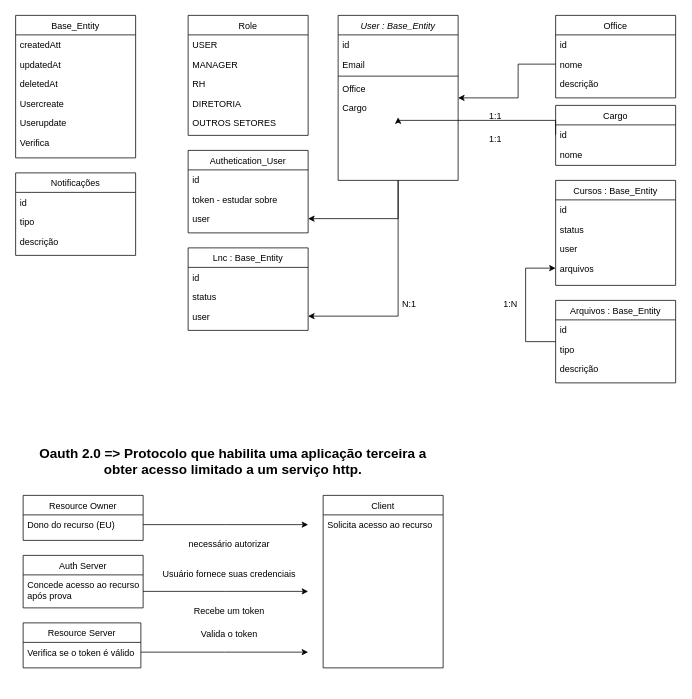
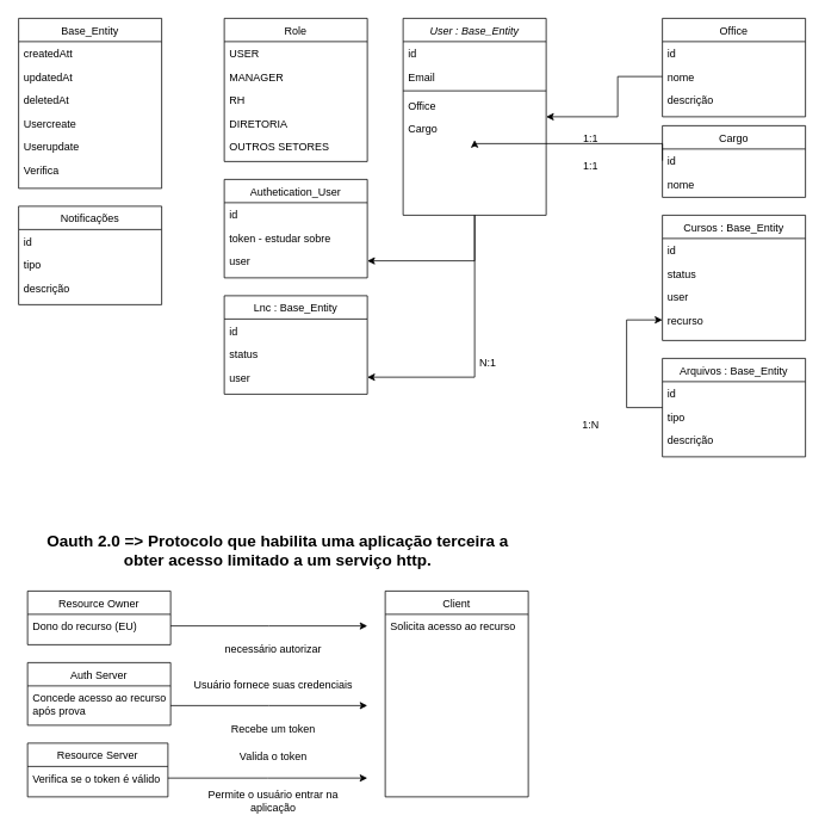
  <mxCell id="0" />
  <mxCell id="1" parent="0" />
  <mxCell id="2" style="edgeStyle=orthogonalEdgeStyle;rounded=0;orthogonalLoop=1;jettySize=auto;html=1;exitX=0.5;exitY=1;exitDx=0;exitDy=0;" parent="1" source="4" target="35" edge="1"><mxGeometry relative="1" as="geometry" /></mxCell>
  <mxCell id="3" style="edgeStyle=orthogonalEdgeStyle;rounded=0;orthogonalLoop=1;jettySize=auto;html=1;" parent="1" source="4" target="39" edge="1"><mxGeometry relative="1" as="geometry" /></mxCell>
  <mxCell id="4" value="User : Base_Entity" style="swimlane;fontStyle=2;align=center;verticalAlign=top;childLayout=stackLayout;horizontal=1;startSize=26;horizontalStack=0;resizeParent=1;resizeLast=0;collapsible=1;marginBottom=0;rounded=0;shadow=0;strokeWidth=1;" parent="1" vertex="1"><mxGeometry x="450" y="20" width="160" height="220" as="geometry"><mxRectangle x="230" y="140" width="160" height="26" as="alternateBounds" /></mxGeometry></mxCell>
  <mxCell id="5" value="id" style="text;align=left;verticalAlign=top;spacingLeft=4;spacingRight=4;overflow=hidden;rotatable=0;points=[[0,0.5],[1,0.5]];portConstraint=eastwest;" parent="4" vertex="1"><mxGeometry y="26" width="160" height="26" as="geometry" /></mxCell>
  <mxCell id="6" value="Email" style="text;align=left;verticalAlign=top;spacingLeft=4;spacingRight=4;overflow=hidden;rotatable=0;points=[[0,0.5],[1,0.5]];portConstraint=eastwest;rounded=0;shadow=0;html=0;" parent="4" vertex="1"><mxGeometry y="52" width="160" height="26" as="geometry" /></mxCell>
  <mxCell id="7" value="" style="line;html=1;strokeWidth=1;align=left;verticalAlign=middle;spacingTop=-1;spacingLeft=3;spacingRight=3;rotatable=0;labelPosition=right;points=[];portConstraint=eastwest;" parent="4" vertex="1"><mxGeometry y="78" width="160" height="6" as="geometry" /></mxCell>
  <mxCell id="8" value="Office" style="text;align=left;verticalAlign=top;spacingLeft=4;spacingRight=4;overflow=hidden;rotatable=0;points=[[0,0.5],[1,0.5]];portConstraint=eastwest;" parent="4" vertex="1"><mxGeometry y="84" width="160" height="26" as="geometry" /></mxCell>
  <mxCell id="9" value="Cargo" style="text;align=left;verticalAlign=top;spacingLeft=4;spacingRight=4;overflow=hidden;rotatable=0;points=[[0,0.5],[1,0.5]];portConstraint=eastwest;" parent="4" vertex="1"><mxGeometry y="110" width="160" height="26" as="geometry" /></mxCell>
  <mxCell id="10" value="Role" style="swimlane;fontStyle=0;align=center;verticalAlign=top;childLayout=stackLayout;horizontal=1;startSize=26;horizontalStack=0;resizeParent=1;resizeLast=0;collapsible=1;marginBottom=0;rounded=0;shadow=0;strokeWidth=1;" parent="1" vertex="1"><mxGeometry x="250" y="20" width="160" height="160" as="geometry"><mxRectangle x="130" y="380" width="160" height="26" as="alternateBounds" /></mxGeometry></mxCell>
  <mxCell id="11" value="USER" style="text;align=left;verticalAlign=top;spacingLeft=4;spacingRight=4;overflow=hidden;rotatable=0;points=[[0,0.5],[1,0.5]];portConstraint=eastwest;" parent="10" vertex="1"><mxGeometry y="26" width="160" height="26" as="geometry" /></mxCell>
  <mxCell id="12" value="MANAGER" style="text;align=left;verticalAlign=top;spacingLeft=4;spacingRight=4;overflow=hidden;rotatable=0;points=[[0,0.5],[1,0.5]];portConstraint=eastwest;rounded=0;shadow=0;html=0;" parent="10" vertex="1"><mxGeometry y="52" width="160" height="26" as="geometry" /></mxCell>
  <mxCell id="13" value="RH" style="text;align=left;verticalAlign=top;spacingLeft=4;spacingRight=4;overflow=hidden;rotatable=0;points=[[0,0.5],[1,0.5]];portConstraint=eastwest;rounded=0;shadow=0;html=0;" parent="10" vertex="1"><mxGeometry y="78" width="160" height="26" as="geometry" /></mxCell>
  <mxCell id="14" value="DIRETORIA" style="text;align=left;verticalAlign=top;spacingLeft=4;spacingRight=4;overflow=hidden;rotatable=0;points=[[0,0.5],[1,0.5]];portConstraint=eastwest;rounded=0;shadow=0;html=0;" parent="10" vertex="1"><mxGeometry y="104" width="160" height="26" as="geometry" /></mxCell>
  <mxCell id="15" value="OUTROS SETORES" style="text;align=left;verticalAlign=top;spacingLeft=4;spacingRight=4;overflow=hidden;rotatable=0;points=[[0,0.5],[1,0.5]];portConstraint=eastwest;rounded=0;shadow=0;html=0;" parent="10" vertex="1"><mxGeometry y="130" width="160" height="26" as="geometry" /></mxCell>
  <mxCell id="16" value="Office" style="swimlane;fontStyle=0;align=center;verticalAlign=top;childLayout=stackLayout;horizontal=1;startSize=26;horizontalStack=0;resizeParent=1;resizeLast=0;collapsible=1;marginBottom=0;rounded=0;shadow=0;strokeWidth=1;" parent="1" vertex="1"><mxGeometry x="740" y="20" width="160" height="110" as="geometry"><mxRectangle x="340" y="380" width="170" height="26" as="alternateBounds" /></mxGeometry></mxCell>
  <mxCell id="17" value="id" style="text;align=left;verticalAlign=top;spacingLeft=4;spacingRight=4;overflow=hidden;rotatable=0;points=[[0,0.5],[1,0.5]];portConstraint=eastwest;" parent="16" vertex="1"><mxGeometry y="26" width="160" height="26" as="geometry" /></mxCell>
  <mxCell id="18" value="nome" style="text;align=left;verticalAlign=top;spacingLeft=4;spacingRight=4;overflow=hidden;rotatable=0;points=[[0,0.5],[1,0.5]];portConstraint=eastwest;" parent="16" vertex="1"><mxGeometry y="52" width="160" height="26" as="geometry" /></mxCell>
  <mxCell id="19" value="descrição" style="text;align=left;verticalAlign=top;spacingLeft=4;spacingRight=4;overflow=hidden;rotatable=0;points=[[0,0.5],[1,0.5]];portConstraint=eastwest;" parent="16" vertex="1"><mxGeometry y="78" width="160" height="26" as="geometry" /></mxCell>
  <mxCell id="20" value="Base_Entity" style="swimlane;fontStyle=0;align=center;verticalAlign=top;childLayout=stackLayout;horizontal=1;startSize=26;horizontalStack=0;resizeParent=1;resizeLast=0;collapsible=1;marginBottom=0;rounded=0;shadow=0;strokeWidth=1;" parent="1" vertex="1"><mxGeometry x="20" y="20" width="160" height="190" as="geometry"><mxRectangle x="550" y="140" width="160" height="26" as="alternateBounds" /></mxGeometry></mxCell>
  <mxCell id="21" value="createdAtt" style="text;align=left;verticalAlign=top;spacingLeft=4;spacingRight=4;overflow=hidden;rotatable=0;points=[[0,0.5],[1,0.5]];portConstraint=eastwest;" parent="20" vertex="1"><mxGeometry y="26" width="160" height="26" as="geometry" /></mxCell>
  <mxCell id="22" value="updatedAt" style="text;align=left;verticalAlign=top;spacingLeft=4;spacingRight=4;overflow=hidden;rotatable=0;points=[[0,0.5],[1,0.5]];portConstraint=eastwest;rounded=0;shadow=0;html=0;" parent="20" vertex="1"><mxGeometry y="52" width="160" height="26" as="geometry" /></mxCell>
  <mxCell id="23" value="deletedAt" style="text;align=left;verticalAlign=top;spacingLeft=4;spacingRight=4;overflow=hidden;rotatable=0;points=[[0,0.5],[1,0.5]];portConstraint=eastwest;rounded=0;shadow=0;html=0;" parent="20" vertex="1"><mxGeometry y="78" width="160" height="26" as="geometry" /></mxCell>
  <mxCell id="24" value="Usercreate" style="text;align=left;verticalAlign=top;spacingLeft=4;spacingRight=4;overflow=hidden;rotatable=0;points=[[0,0.5],[1,0.5]];portConstraint=eastwest;rounded=0;shadow=0;html=0;" parent="20" vertex="1"><mxGeometry y="104" width="160" height="26" as="geometry" /></mxCell>
  <mxCell id="25" value="Userupdate" style="text;align=left;verticalAlign=top;spacingLeft=4;spacingRight=4;overflow=hidden;rotatable=0;points=[[0,0.5],[1,0.5]];portConstraint=eastwest;rounded=0;shadow=0;html=0;" parent="20" vertex="1"><mxGeometry y="130" width="160" height="26" as="geometry" /></mxCell>
  <mxCell id="26" value="Verifica" style="text;align=left;verticalAlign=top;spacingLeft=4;spacingRight=4;overflow=hidden;rotatable=0;points=[[0,0.5],[1,0.5]];portConstraint=eastwest;" parent="20" vertex="1"><mxGeometry y="156" width="160" height="26" as="geometry" /></mxCell>
  <mxCell id="27" value="Cargo" style="swimlane;fontStyle=0;align=center;verticalAlign=top;childLayout=stackLayout;horizontal=1;startSize=26;horizontalStack=0;resizeParent=1;resizeLast=0;collapsible=1;marginBottom=0;rounded=0;shadow=0;strokeWidth=1;" parent="1" vertex="1"><mxGeometry x="740" y="140" width="160" height="80" as="geometry"><mxRectangle x="340" y="380" width="170" height="26" as="alternateBounds" /></mxGeometry></mxCell>
  <mxCell id="28" value="id" style="text;align=left;verticalAlign=top;spacingLeft=4;spacingRight=4;overflow=hidden;rotatable=0;points=[[0,0.5],[1,0.5]];portConstraint=eastwest;" parent="27" vertex="1"><mxGeometry y="26" width="160" height="26" as="geometry" /></mxCell>
  <mxCell id="29" value="nome" style="text;align=left;verticalAlign=top;spacingLeft=4;spacingRight=4;overflow=hidden;rotatable=0;points=[[0,0.5],[1,0.5]];portConstraint=eastwest;" parent="27" vertex="1"><mxGeometry y="52" width="160" height="26" as="geometry" /></mxCell>
  <mxCell id="30" style="edgeStyle=orthogonalEdgeStyle;rounded=0;orthogonalLoop=1;jettySize=auto;html=1;exitX=0;exitY=0.5;exitDx=0;exitDy=0;" parent="1" source="28" target="9" edge="1"><mxGeometry relative="1" as="geometry"><mxPoint x="610" y="170" as="targetPoint" /><Array as="points"><mxPoint x="740" y="160" /><mxPoint x="530" y="160" /></Array></mxGeometry></mxCell>
  <mxCell id="31" style="edgeStyle=orthogonalEdgeStyle;rounded=0;orthogonalLoop=1;jettySize=auto;html=1;exitX=0;exitY=0.5;exitDx=0;exitDy=0;" parent="1" source="18" target="8" edge="1"><mxGeometry relative="1" as="geometry"><Array as="points"><mxPoint x="690" y="85" /><mxPoint x="690" y="130" /></Array></mxGeometry></mxCell>
  <mxCell id="32" value="Authetication_User" style="swimlane;fontStyle=0;align=center;verticalAlign=top;childLayout=stackLayout;horizontal=1;startSize=26;horizontalStack=0;resizeParent=1;resizeLast=0;collapsible=1;marginBottom=0;rounded=0;shadow=0;strokeWidth=1;" parent="1" vertex="1"><mxGeometry x="250" y="200" width="160" height="110" as="geometry"><mxRectangle x="550" y="140" width="160" height="26" as="alternateBounds" /></mxGeometry></mxCell>
  <mxCell id="33" value="id" style="text;align=left;verticalAlign=top;spacingLeft=4;spacingRight=4;overflow=hidden;rotatable=0;points=[[0,0.5],[1,0.5]];portConstraint=eastwest;" parent="32" vertex="1"><mxGeometry y="26" width="160" height="26" as="geometry" /></mxCell>
  <mxCell id="34" value="token - estudar sobre" style="text;align=left;verticalAlign=top;spacingLeft=4;spacingRight=4;overflow=hidden;rotatable=0;points=[[0,0.5],[1,0.5]];portConstraint=eastwest;rounded=0;shadow=0;html=0;" parent="32" vertex="1"><mxGeometry y="52" width="160" height="26" as="geometry" /></mxCell>
  <mxCell id="35" value="user" style="text;align=left;verticalAlign=top;spacingLeft=4;spacingRight=4;overflow=hidden;rotatable=0;points=[[0,0.5],[1,0.5]];portConstraint=eastwest;rounded=0;shadow=0;html=0;" parent="32" vertex="1"><mxGeometry y="78" width="160" height="26" as="geometry" /></mxCell>
  <mxCell id="36" value="Lnc : Base_Entity" style="swimlane;fontStyle=0;align=center;verticalAlign=top;childLayout=stackLayout;horizontal=1;startSize=26;horizontalStack=0;resizeParent=1;resizeLast=0;collapsible=1;marginBottom=0;rounded=0;shadow=0;strokeWidth=1;" parent="1" vertex="1"><mxGeometry x="250" y="330" width="160" height="110" as="geometry"><mxRectangle x="550" y="140" width="160" height="26" as="alternateBounds" /></mxGeometry></mxCell>
  <mxCell id="37" value="id" style="text;align=left;verticalAlign=top;spacingLeft=4;spacingRight=4;overflow=hidden;rotatable=0;points=[[0,0.5],[1,0.5]];portConstraint=eastwest;" parent="36" vertex="1"><mxGeometry y="26" width="160" height="26" as="geometry" /></mxCell>
  <mxCell id="38" value="status" style="text;align=left;verticalAlign=top;spacingLeft=4;spacingRight=4;overflow=hidden;rotatable=0;points=[[0,0.5],[1,0.5]];portConstraint=eastwest;rounded=0;shadow=0;html=0;" parent="36" vertex="1"><mxGeometry y="52" width="160" height="26" as="geometry" /></mxCell>
  <mxCell id="39" value="user" style="text;align=left;verticalAlign=top;spacingLeft=4;spacingRight=4;overflow=hidden;rotatable=0;points=[[0,0.5],[1,0.5]];portConstraint=eastwest;rounded=0;shadow=0;html=0;" parent="36" vertex="1"><mxGeometry y="78" width="160" height="26" as="geometry" /></mxCell>
  <mxCell id="40" value="Cursos : Base_Entity" style="swimlane;fontStyle=0;align=center;verticalAlign=top;childLayout=stackLayout;horizontal=1;startSize=26;horizontalStack=0;resizeParent=1;resizeLast=0;collapsible=1;marginBottom=0;rounded=0;shadow=0;strokeWidth=1;" parent="1" vertex="1"><mxGeometry x="740" y="240" width="160" height="140" as="geometry"><mxRectangle x="550" y="140" width="160" height="26" as="alternateBounds" /></mxGeometry></mxCell>
  <mxCell id="41" value="id" style="text;align=left;verticalAlign=top;spacingLeft=4;spacingRight=4;overflow=hidden;rotatable=0;points=[[0,0.5],[1,0.5]];portConstraint=eastwest;" parent="40" vertex="1"><mxGeometry y="26" width="160" height="26" as="geometry" /></mxCell>
  <mxCell id="42" value="status" style="text;align=left;verticalAlign=top;spacingLeft=4;spacingRight=4;overflow=hidden;rotatable=0;points=[[0,0.5],[1,0.5]];portConstraint=eastwest;rounded=0;shadow=0;html=0;" parent="40" vertex="1"><mxGeometry y="52" width="160" height="26" as="geometry" /></mxCell>
  <mxCell id="43" value="user" style="text;align=left;verticalAlign=top;spacingLeft=4;spacingRight=4;overflow=hidden;rotatable=0;points=[[0,0.5],[1,0.5]];portConstraint=eastwest;rounded=0;shadow=0;html=0;" parent="40" vertex="1"><mxGeometry y="78" width="160" height="26" as="geometry" /></mxCell>
- <mxCell id="44" value="arquivos" style="text;align=left;verticalAlign=top;spacingLeft=4;spacingRight=4;overflow=hidden;rotatable=0;points=[[0,0.5],[1,0.5]];portConstraint=eastwest;rounded=0;shadow=0;html=0;" parent="40" vertex="1"><mxGeometry y="104" width="160" height="26" as="geometry" /></mxCell>
+ <mxCell id="44" value="recurso" style="text;align=left;verticalAlign=top;spacingLeft=4;spacingRight=4;overflow=hidden;rotatable=0;points=[[0,0.5],[1,0.5]];portConstraint=eastwest;rounded=0;shadow=0;html=0;" parent="40" vertex="1"><mxGeometry y="104" width="160" height="26" as="geometry" /></mxCell>
  <mxCell id="45" style="edgeStyle=orthogonalEdgeStyle;rounded=0;orthogonalLoop=1;jettySize=auto;html=1;" parent="1" source="46" edge="1"><mxGeometry relative="1" as="geometry"><mxPoint x="740" y="357" as="targetPoint" /><Array as="points"><mxPoint x="700" y="455" /><mxPoint x="700" y="357" /></Array></mxGeometry></mxCell>
  <mxCell id="46" value="Arquivos : Base_Entity" style="swimlane;fontStyle=0;align=center;verticalAlign=top;childLayout=stackLayout;horizontal=1;startSize=26;horizontalStack=0;resizeParent=1;resizeLast=0;collapsible=1;marginBottom=0;rounded=0;shadow=0;strokeWidth=1;" parent="1" vertex="1"><mxGeometry x="740" y="400" width="160" height="110" as="geometry"><mxRectangle x="550" y="140" width="160" height="26" as="alternateBounds" /></mxGeometry></mxCell>
  <mxCell id="47" value="id" style="text;align=left;verticalAlign=top;spacingLeft=4;spacingRight=4;overflow=hidden;rotatable=0;points=[[0,0.5],[1,0.5]];portConstraint=eastwest;" parent="46" vertex="1"><mxGeometry y="26" width="160" height="26" as="geometry" /></mxCell>
  <mxCell id="48" value="tipo" style="text;align=left;verticalAlign=top;spacingLeft=4;spacingRight=4;overflow=hidden;rotatable=0;points=[[0,0.5],[1,0.5]];portConstraint=eastwest;rounded=0;shadow=0;html=0;" parent="46" vertex="1"><mxGeometry y="52" width="160" height="26" as="geometry" /></mxCell>
  <mxCell id="49" value="descrição" style="text;align=left;verticalAlign=top;spacingLeft=4;spacingRight=4;overflow=hidden;rotatable=0;points=[[0,0.5],[1,0.5]];portConstraint=eastwest;rounded=0;shadow=0;html=0;" parent="46" vertex="1"><mxGeometry y="78" width="160" height="26" as="geometry" /></mxCell>
  <mxCell id="50" value="Notificações" style="swimlane;fontStyle=0;align=center;verticalAlign=top;childLayout=stackLayout;horizontal=1;startSize=26;horizontalStack=0;resizeParent=1;resizeLast=0;collapsible=1;marginBottom=0;rounded=0;shadow=0;strokeWidth=1;" parent="1" vertex="1"><mxGeometry x="20" y="230" width="160" height="110" as="geometry"><mxRectangle x="550" y="140" width="160" height="26" as="alternateBounds" /></mxGeometry></mxCell>
  <mxCell id="51" value="id" style="text;align=left;verticalAlign=top;spacingLeft=4;spacingRight=4;overflow=hidden;rotatable=0;points=[[0,0.5],[1,0.5]];portConstraint=eastwest;" parent="50" vertex="1"><mxGeometry y="26" width="160" height="26" as="geometry" /></mxCell>
  <mxCell id="52" value="tipo" style="text;align=left;verticalAlign=top;spacingLeft=4;spacingRight=4;overflow=hidden;rotatable=0;points=[[0,0.5],[1,0.5]];portConstraint=eastwest;rounded=0;shadow=0;html=0;" parent="50" vertex="1"><mxGeometry y="52" width="160" height="26" as="geometry" /></mxCell>
  <mxCell id="53" value="descrição" style="text;align=left;verticalAlign=top;spacingLeft=4;spacingRight=4;overflow=hidden;rotatable=0;points=[[0,0.5],[1,0.5]];portConstraint=eastwest;rounded=0;shadow=0;html=0;" parent="50" vertex="1"><mxGeometry y="78" width="160" height="26" as="geometry" /></mxCell>
  <mxCell id="54" value="&lt;h2&gt;Oauth 2.0 =&amp;gt; Protocolo que habilita uma aplicação terceira a obter acesso limitado a um serviço http.&lt;/h2&gt;" style="text;strokeColor=none;align=center;fillColor=none;html=1;verticalAlign=middle;whiteSpace=wrap;rounded=0;" parent="1" vertex="1"><mxGeometry x="30" y="600" width="560" height="30" as="geometry" /></mxCell>
  <mxCell id="55" value="Resource Owner" style="swimlane;fontStyle=0;align=center;verticalAlign=top;childLayout=stackLayout;horizontal=1;startSize=26;horizontalStack=0;resizeParent=1;resizeLast=0;collapsible=1;marginBottom=0;rounded=0;shadow=0;strokeWidth=1;" parent="1" vertex="1"><mxGeometry x="30" y="660" width="160" height="60" as="geometry"><mxRectangle x="340" y="380" width="170" height="26" as="alternateBounds" /></mxGeometry></mxCell>
  <mxCell id="56" style="edgeStyle=orthogonalEdgeStyle;rounded=0;orthogonalLoop=1;jettySize=auto;html=1;" parent="55" source="57" edge="1"><mxGeometry relative="1" as="geometry"><mxPoint x="380" y="39" as="targetPoint" /></mxGeometry></mxCell>
  <mxCell id="57" value="Dono do recurso (EU)" style="text;align=left;verticalAlign=top;spacingLeft=4;spacingRight=4;overflow=hidden;rotatable=0;points=[[0,0.5],[1,0.5]];portConstraint=eastwest;" parent="55" vertex="1"><mxGeometry y="26" width="160" height="26" as="geometry" /></mxCell>
  <mxCell id="58" value="Resource Server" style="swimlane;fontStyle=0;align=center;verticalAlign=top;childLayout=stackLayout;horizontal=1;startSize=26;horizontalStack=0;resizeParent=1;resizeLast=0;collapsible=1;marginBottom=0;rounded=0;shadow=0;strokeWidth=1;" parent="1" vertex="1"><mxGeometry x="30" y="830" width="157" height="60" as="geometry"><mxRectangle x="340" y="380" width="170" height="26" as="alternateBounds" /></mxGeometry></mxCell>
  <mxCell id="59" style="edgeStyle=orthogonalEdgeStyle;rounded=0;orthogonalLoop=1;jettySize=auto;html=1;" parent="58" source="60" edge="1"><mxGeometry relative="1" as="geometry"><mxPoint x="380" y="39" as="targetPoint" /></mxGeometry></mxCell>
  <mxCell id="60" value="Verifica se o token é válido" style="text;align=left;verticalAlign=top;spacingLeft=4;spacingRight=4;overflow=hidden;rotatable=0;points=[[0,0.5],[1,0.5]];portConstraint=eastwest;" parent="58" vertex="1"><mxGeometry y="26" width="157" height="26" as="geometry" /></mxCell>
  <mxCell id="61" value="Auth Server" style="swimlane;fontStyle=0;align=center;verticalAlign=top;childLayout=stackLayout;horizontal=1;startSize=26;horizontalStack=0;resizeParent=1;resizeLast=0;collapsible=1;marginBottom=0;rounded=0;shadow=0;strokeWidth=1;" parent="1" vertex="1"><mxGeometry x="30" y="740" width="160" height="70" as="geometry"><mxRectangle x="340" y="380" width="170" height="26" as="alternateBounds" /></mxGeometry></mxCell>
  <mxCell id="62" style="edgeStyle=orthogonalEdgeStyle;rounded=0;orthogonalLoop=1;jettySize=auto;html=1;" parent="61" source="63" edge="1"><mxGeometry relative="1" as="geometry"><mxPoint x="380" y="48" as="targetPoint" /></mxGeometry></mxCell>
  <mxCell id="63" value="Concede acesso ao recurso &#10;após prova" style="text;align=left;verticalAlign=top;spacingLeft=4;spacingRight=4;overflow=hidden;rotatable=0;points=[[0,0.5],[1,0.5]];portConstraint=eastwest;" parent="61" vertex="1"><mxGeometry y="26" width="160" height="44" as="geometry" /></mxCell>
  <mxCell id="64" value="Client" style="swimlane;fontStyle=0;align=center;verticalAlign=top;childLayout=stackLayout;horizontal=1;startSize=26;horizontalStack=0;resizeParent=1;resizeLast=0;collapsible=1;marginBottom=0;rounded=0;shadow=0;strokeWidth=1;" parent="1" vertex="1"><mxGeometry x="430" y="660" width="160" height="230" as="geometry"><mxRectangle x="340" y="380" width="170" height="26" as="alternateBounds" /></mxGeometry></mxCell>
  <mxCell id="65" value="Solicita acesso ao recurso" style="text;align=left;verticalAlign=top;spacingLeft=4;spacingRight=4;overflow=hidden;rotatable=0;points=[[0,0.5],[1,0.5]];portConstraint=eastwest;" parent="64" vertex="1"><mxGeometry y="26" width="160" height="34" as="geometry" /></mxCell>
  <mxCell id="66" value="necessário autorizar" style="text;strokeColor=none;align=center;fillColor=none;html=1;verticalAlign=middle;whiteSpace=wrap;rounded=0;" parent="1" vertex="1"><mxGeometry x="210" y="710" width="190" height="30" as="geometry" /></mxCell>
  <mxCell id="67" value="Usuário fornece suas credenciais" style="text;strokeColor=none;align=center;fillColor=none;html=1;verticalAlign=middle;whiteSpace=wrap;rounded=0;" parent="1" vertex="1"><mxGeometry x="210" y="750" width="190" height="30" as="geometry" /></mxCell>
  <mxCell id="68" value="Recebe um token" style="text;strokeColor=none;align=center;fillColor=none;html=1;verticalAlign=middle;whiteSpace=wrap;rounded=0;" parent="1" vertex="1"><mxGeometry x="210" y="800" width="190" height="30" as="geometry" /></mxCell>
  <mxCell id="69" value="Valida o token" style="text;strokeColor=none;align=center;fillColor=none;html=1;verticalAlign=middle;whiteSpace=wrap;rounded=0;" parent="1" vertex="1"><mxGeometry x="210" y="830" width="190" height="30" as="geometry" /></mxCell>
+ <mxCell id="70" value="Permite o usuário entrar na aplicação" style="text;strokeColor=none;align=center;fillColor=none;html=1;verticalAlign=middle;whiteSpace=wrap;rounded=0;" parent="1" vertex="1"><mxGeometry x="210" y="880" width="190" height="30" as="geometry" /></mxCell>
  <mxCell id="71" value="N:1" style="text;strokeColor=none;align=center;fillColor=none;html=1;verticalAlign=middle;whiteSpace=wrap;rounded=0;" parent="1" vertex="1"><mxGeometry x="515" y="390" width="60" height="30" as="geometry" /></mxCell>
  <mxCell id="72" value="1:1" style="text;strokeColor=none;align=center;fillColor=none;html=1;verticalAlign=middle;whiteSpace=wrap;rounded=0;" parent="1" vertex="1"><mxGeometry x="630" y="140" width="60" height="30" as="geometry" /></mxCell>
  <mxCell id="73" value="1:1" style="text;strokeColor=none;align=center;fillColor=none;html=1;verticalAlign=middle;whiteSpace=wrap;rounded=0;" parent="1" vertex="1"><mxGeometry x="630" y="170" width="60" height="30" as="geometry" /></mxCell>
- <mxCell id="74" value="1:N" style="text;strokeColor=none;align=center;fillColor=none;html=1;verticalAlign=middle;whiteSpace=wrap;rounded=0;" parent="1" vertex="1"><mxGeometry x="650" y="390" width="60" height="30" as="geometry" /></mxCell>
+ <mxCell id="74" value="1:N" style="text;strokeColor=none;align=center;fillColor=none;html=1;verticalAlign=middle;whiteSpace=wrap;rounded=0;" parent="1" vertex="1"><mxGeometry x="630" y="460" width="60" height="30" as="geometry" /></mxCell>
